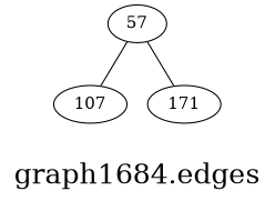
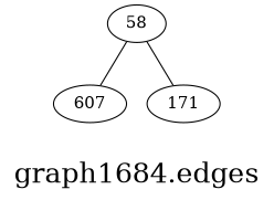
  graph {
    fontsize=24
    label="\ngraph1684.edges\n"
    splines=false
    node [shape=ellipse]
-   107 [height=0.3 width=0.3]
+   107 [height=0.3 width=0.3 label=607]
    171 [height=0.3 width=0.3]
-   58 [height=0.3 width=0.3 label=57]
+   58 [height=0.3 width=0.3]
    58 -- 107
    58 -- 171
  }
